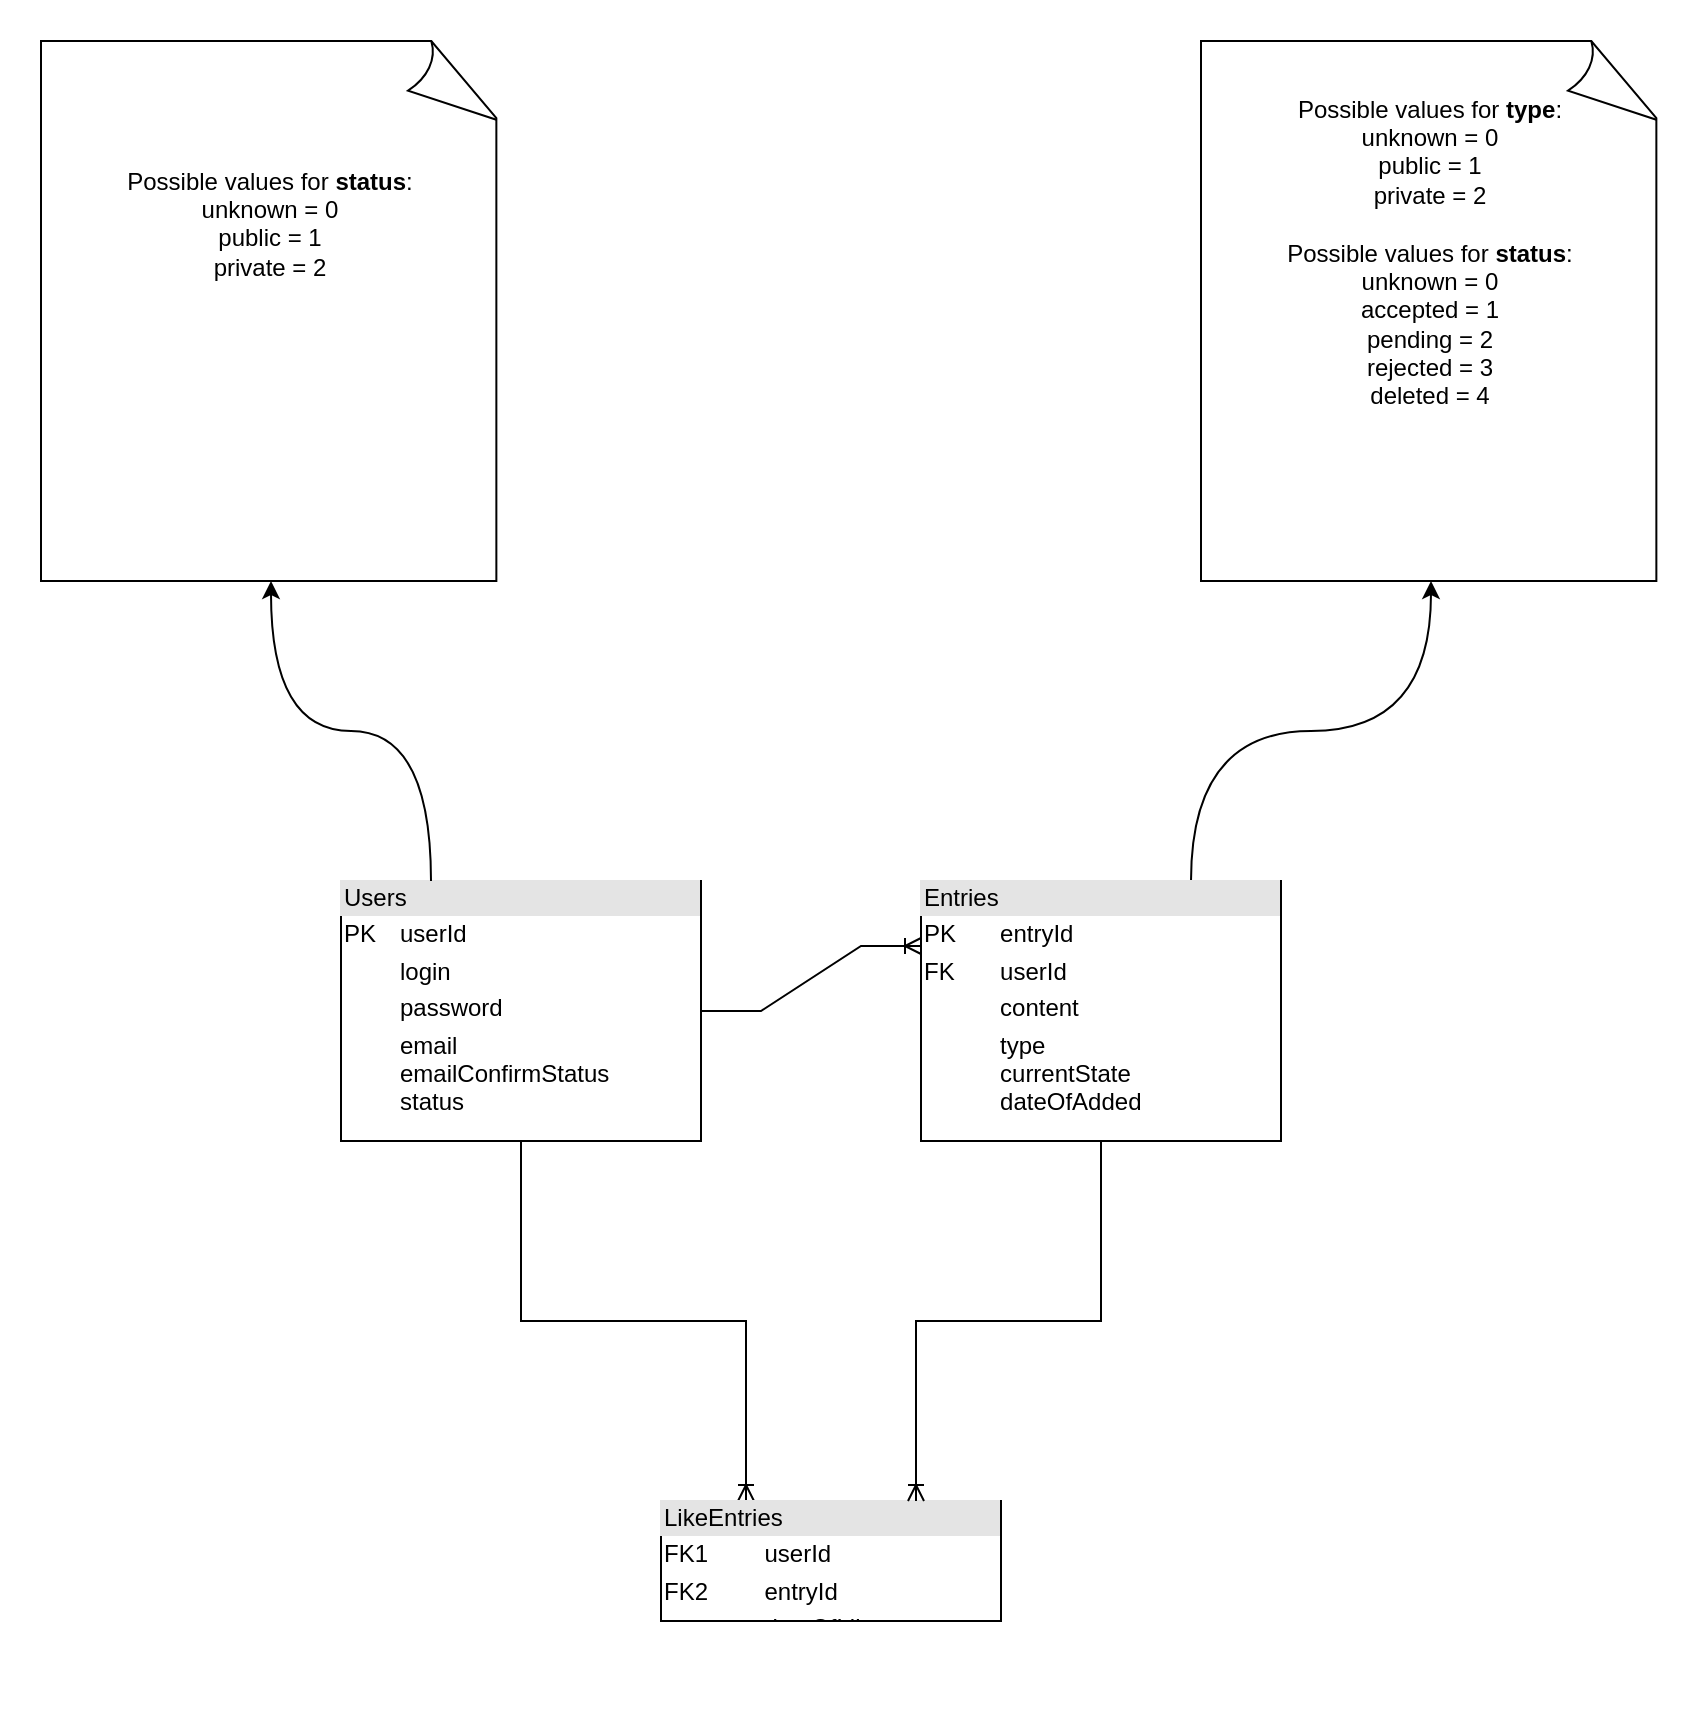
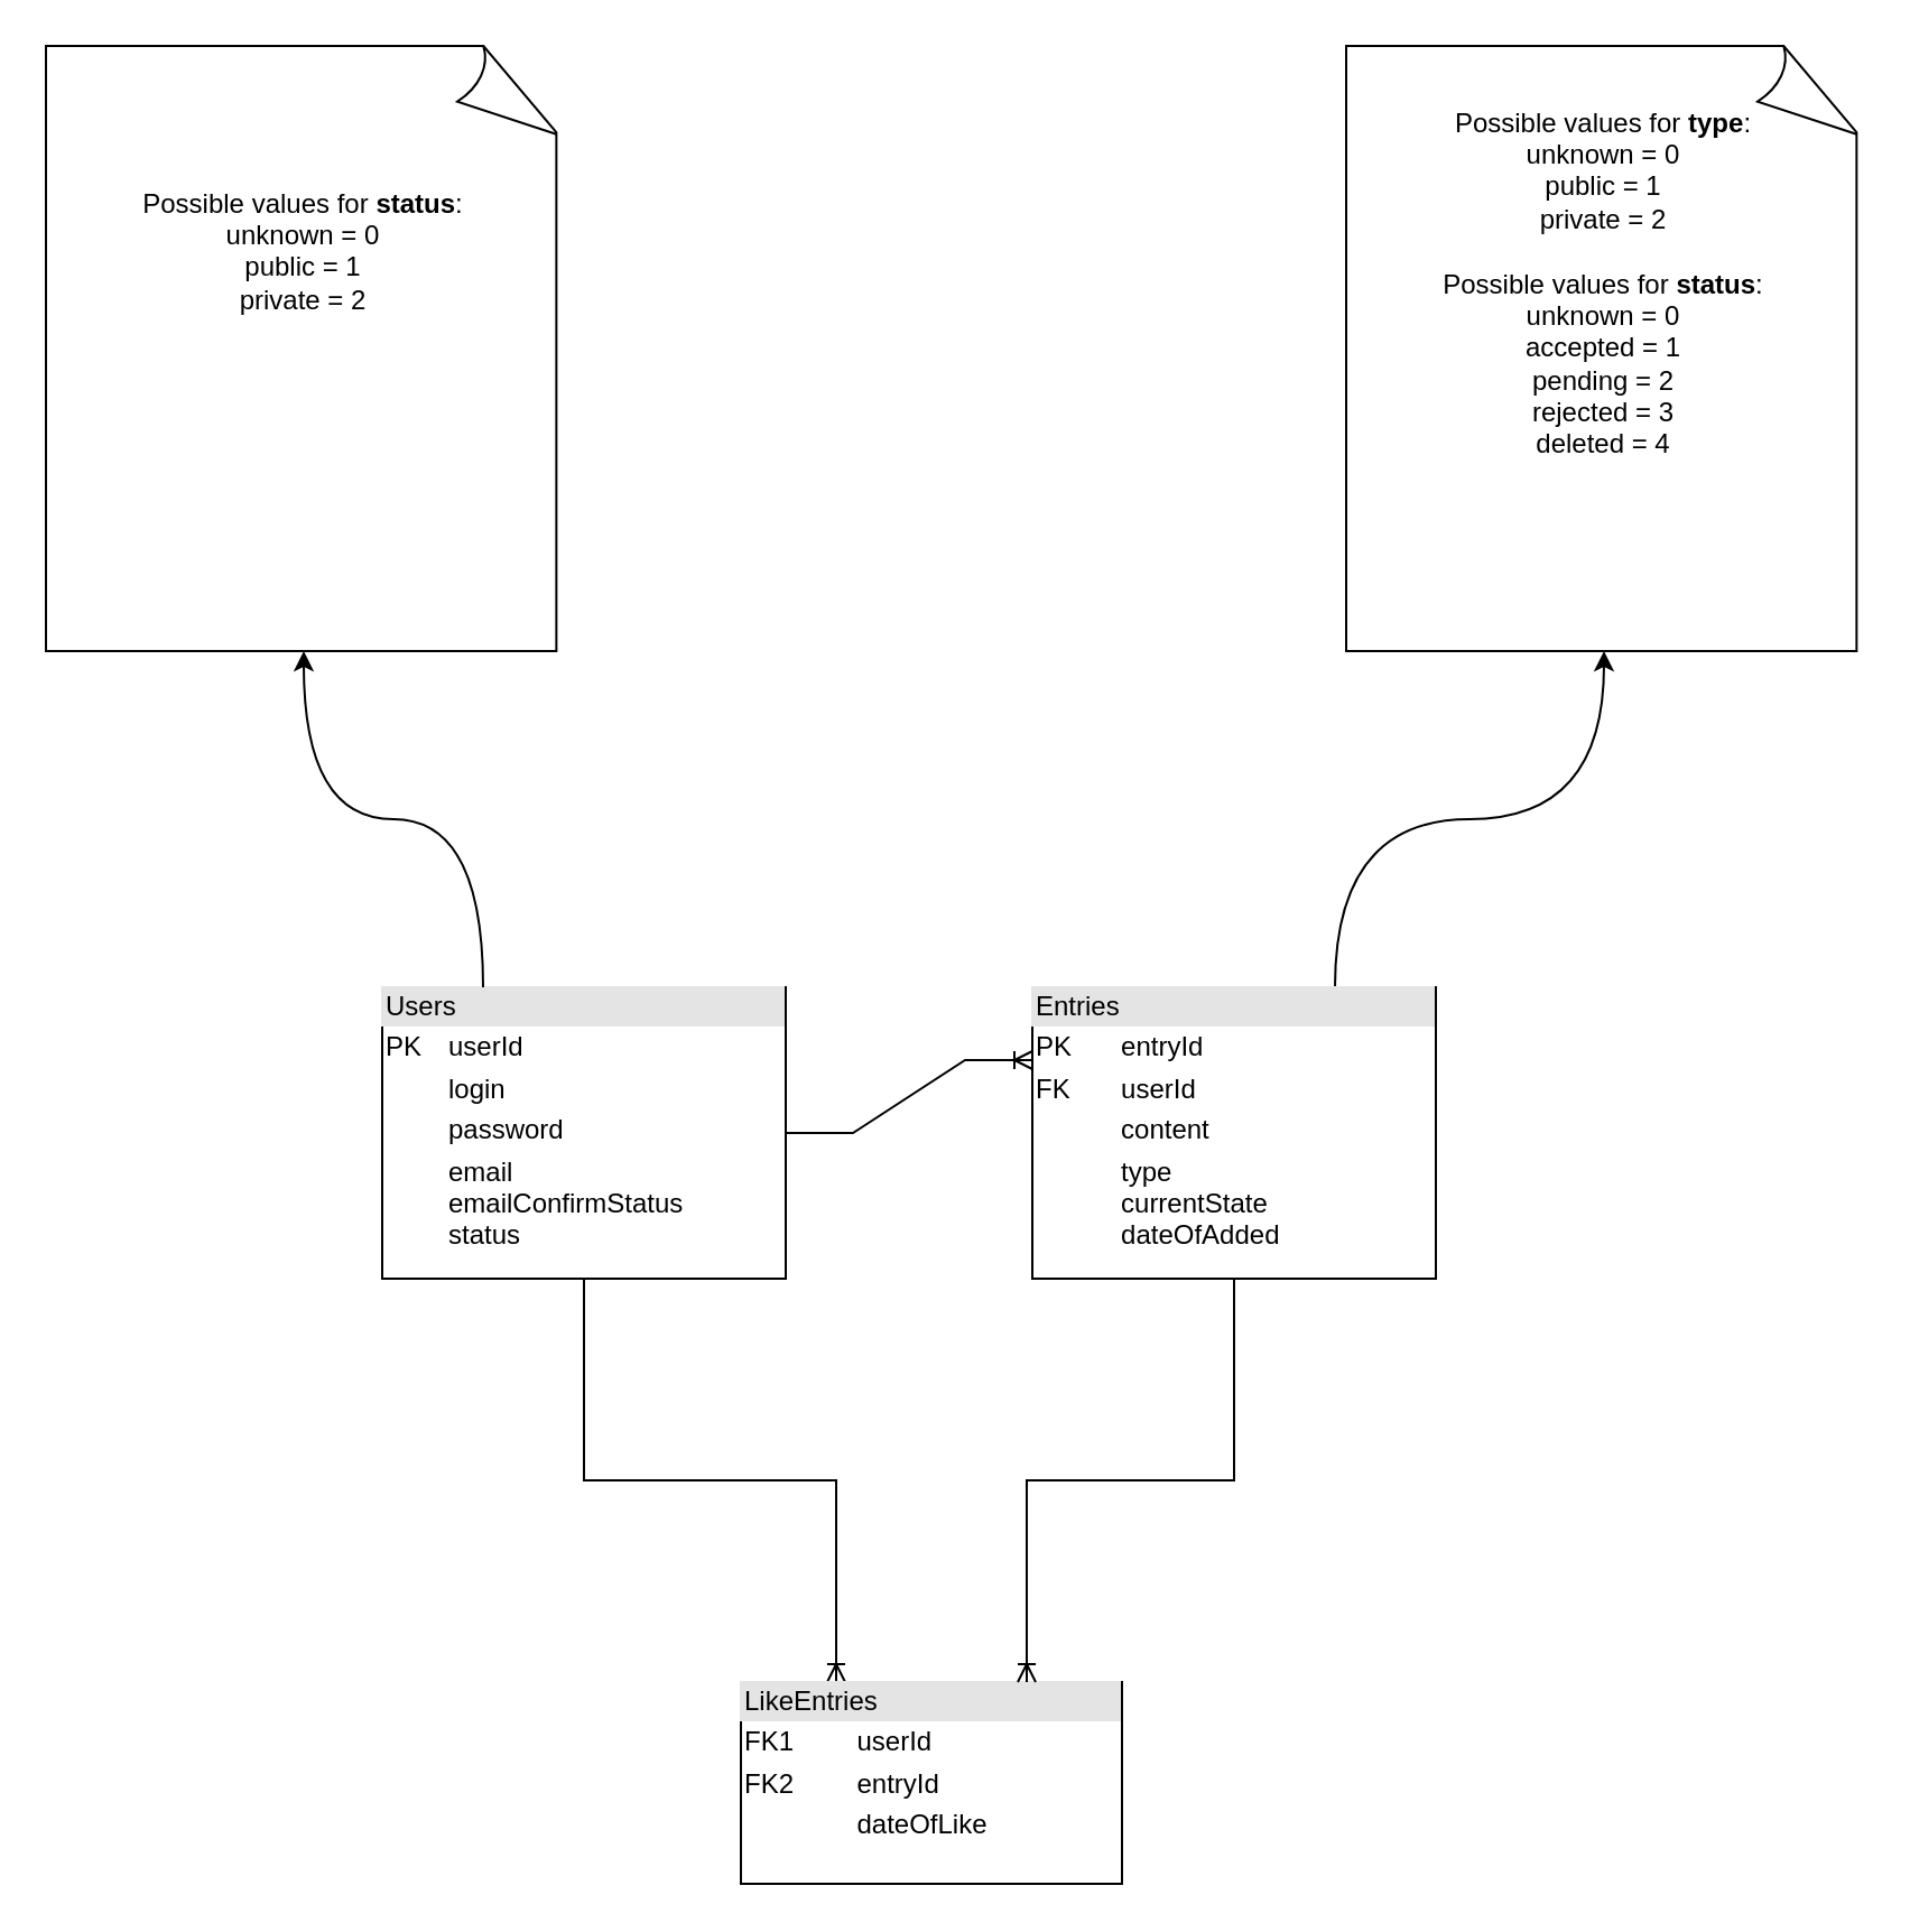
  <mxCell id="0" />
  <mxCell id="1" parent="0" />
  <mxCell id="2" style="edgeStyle=orthogonalEdgeStyle;rounded=0;orthogonalLoop=1;jettySize=auto;html=1;exitX=0.5;exitY=1;exitDx=0;exitDy=0;entryX=0.25;entryY=0;entryDx=0;entryDy=0;endArrow=ERoneToMany;endFill=0;startArrow=none;startFill=0;" edge="1" parent="1" source="3" target="6"><mxGeometry relative="1" as="geometry" /></mxCell>
  <mxCell id="3" value="&lt;div style=&quot;box-sizing: border-box ; width: 100% ; background: #e4e4e4 ; padding: 2px&quot;&gt;Users&lt;/div&gt;&lt;table style=&quot;width: 100% ; font-size: 1em&quot; cellspacing=&quot;0&quot; cellpadding=&quot;2&quot;&gt;&lt;tbody&gt;&lt;tr&gt;&lt;td&gt;PK&lt;/td&gt;&lt;td&gt;userId&lt;/td&gt;&lt;/tr&gt;&lt;tr&gt;&lt;td&gt;&lt;br&gt;&lt;/td&gt;&lt;td&gt;login&lt;br&gt;&lt;/td&gt;&lt;/tr&gt;&lt;tr&gt;&lt;td&gt;&lt;br&gt;&lt;/td&gt;&lt;td&gt;password&lt;/td&gt;&lt;/tr&gt;&lt;tr&gt;&lt;td&gt;&lt;br&gt;&lt;/td&gt;&lt;td&gt;email&lt;br&gt;emailConfirmStatus&lt;br&gt;status&lt;br&gt;&lt;/td&gt;&lt;/tr&gt;&lt;/tbody&gt;&lt;/table&gt;" style="verticalAlign=top;align=left;overflow=fill;html=1;" parent="1" vertex="1"><mxGeometry x="170" y="440" width="180" height="130" as="geometry" /></mxCell>
  <mxCell id="4" style="edgeStyle=orthogonalEdgeStyle;rounded=0;orthogonalLoop=1;jettySize=auto;html=1;exitX=0.75;exitY=0;exitDx=0;exitDy=0;entryX=0.5;entryY=1;entryDx=0;entryDy=0;entryPerimeter=0;curved=1;" parent="1" source="5" target="7" edge="1"><mxGeometry relative="1" as="geometry" /></mxCell>
  <mxCell id="5" value="&lt;div style=&quot;box-sizing: border-box ; width: 100% ; background: #e4e4e4 ; padding: 2px&quot;&gt;Entries&lt;/div&gt;&lt;table style=&quot;width: 100% ; font-size: 1em&quot; cellspacing=&quot;0&quot; cellpadding=&quot;2&quot;&gt;&lt;tbody&gt;&lt;tr&gt;&lt;td&gt;PK&lt;/td&gt;&lt;td&gt;entryId&lt;/td&gt;&lt;/tr&gt;&lt;tr&gt;&lt;td&gt;FK&lt;/td&gt;&lt;td&gt;userId&lt;br&gt;&lt;/td&gt;&lt;/tr&gt;&lt;tr&gt;&lt;td&gt;&lt;br&gt;&lt;/td&gt;&lt;td&gt;content&lt;/td&gt;&lt;/tr&gt;&lt;tr&gt;&lt;td&gt;&lt;br&gt;&lt;/td&gt;&lt;td&gt;type&lt;br&gt;currentState&lt;br&gt;dateOfAdded&lt;br&gt;&lt;br&gt;&lt;/td&gt;&lt;/tr&gt;&lt;/tbody&gt;&lt;/table&gt;" style="verticalAlign=top;align=left;overflow=fill;html=1;" parent="1" vertex="1"><mxGeometry x="460" y="440" width="180" height="130" as="geometry" /></mxCell>
- <mxCell id="6" value="&lt;div style=&quot;box-sizing: border-box ; width: 100% ; background: #e4e4e4 ; padding: 2px&quot;&gt;LikeEntries&lt;br&gt;&lt;/div&gt;&lt;table style=&quot;width: 100% ; font-size: 1em&quot; cellspacing=&quot;0&quot; cellpadding=&quot;2&quot;&gt;&lt;tbody&gt;&lt;tr&gt;&lt;td&gt;FK1&lt;/td&gt;&lt;td&gt;userId&lt;/td&gt;&lt;/tr&gt;&lt;tr&gt;&lt;td&gt;FK2&lt;/td&gt;&lt;td&gt;entryId&lt;/td&gt;&lt;/tr&gt;&lt;tr&gt;&lt;td&gt;&lt;br&gt;&lt;/td&gt;&lt;td&gt;dateOfLike&lt;/td&gt;&lt;/tr&gt;&lt;/tbody&gt;&lt;/table&gt;" style="verticalAlign=top;align=left;overflow=fill;html=1;" parent="1" vertex="1"><mxGeometry x="330" y="750" width="170" height="60" as="geometry" /></mxCell>
+ <mxCell id="6" value="&lt;div style=&quot;box-sizing: border-box ; width: 100% ; background: #e4e4e4 ; padding: 2px&quot;&gt;LikeEntries&lt;br&gt;&lt;/div&gt;&lt;table style=&quot;width: 100% ; font-size: 1em&quot; cellspacing=&quot;0&quot; cellpadding=&quot;2&quot;&gt;&lt;tbody&gt;&lt;tr&gt;&lt;td&gt;FK1&lt;/td&gt;&lt;td&gt;userId&lt;/td&gt;&lt;/tr&gt;&lt;tr&gt;&lt;td&gt;FK2&lt;/td&gt;&lt;td&gt;entryId&lt;/td&gt;&lt;/tr&gt;&lt;tr&gt;&lt;td&gt;&lt;br&gt;&lt;/td&gt;&lt;td&gt;dateOfLike&lt;/td&gt;&lt;/tr&gt;&lt;/tbody&gt;&lt;/table&gt;" style="verticalAlign=top;align=left;overflow=fill;html=1;" parent="1" vertex="1"><mxGeometry x="330" y="750" width="170" height="90" as="geometry" /></mxCell>
  <mxCell id="7" value="&lt;div&gt;Possible values for &lt;b&gt;type&lt;/b&gt;:&lt;/div&gt;&lt;div&gt;unknown = 0&lt;br&gt;&lt;/div&gt;&lt;div&gt;public = 1&lt;br&gt;&lt;/div&gt;&lt;div&gt;private = 2&lt;br&gt;&lt;/div&gt;&lt;div&gt;&lt;br&gt;&lt;/div&gt;&lt;div&gt;Possible values for &lt;b&gt;status&lt;/b&gt;:&lt;/div&gt;&lt;div&gt;unknown = 0&lt;/div&gt;&lt;div&gt;accepted = 1&lt;/div&gt;&lt;div&gt;pending = 2&lt;/div&gt;&lt;div&gt;rejected = 3&lt;/div&gt;&lt;div&gt;deleted = 4&lt;br&gt;&lt;/div&gt;&lt;div&gt;&lt;br&gt;&lt;/div&gt;&lt;div&gt;&lt;br&gt;&lt;/div&gt;&lt;div&gt;&lt;br&gt;&lt;/div&gt;&lt;div&gt;&lt;br&gt;&lt;/div&gt;" style="whiteSpace=wrap;html=1;shape=mxgraph.basic.document" parent="1" vertex="1"><mxGeometry x="600" y="20" width="230" height="270" as="geometry" /></mxCell>
  <mxCell id="8" value="" style="edgeStyle=entityRelationEdgeStyle;fontSize=12;html=1;endArrow=ERoneToMany;rounded=0;entryX=0;entryY=0.25;entryDx=0;entryDy=0;exitX=1;exitY=0.5;exitDx=0;exitDy=0;" edge="1" parent="1" source="3" target="5"><mxGeometry width="100" height="100" relative="1" as="geometry"><mxPoint x="350" y="540" as="sourcePoint" /><mxPoint x="450" y="440" as="targetPoint" /></mxGeometry></mxCell>
  <mxCell id="9" value="&lt;div&gt;Possible values for &lt;b&gt;status&lt;/b&gt;:&lt;/div&gt;&lt;div&gt;unknown = 0&lt;br&gt;&lt;/div&gt;&lt;div&gt;public = 1&lt;br&gt;&lt;/div&gt;&lt;div&gt;private = 2&lt;br&gt;&lt;/div&gt;&lt;div&gt;&lt;br&gt;&lt;/div&gt;&lt;br&gt;&lt;div&gt;&lt;br&gt;&lt;/div&gt;&lt;div&gt;&lt;br&gt;&lt;/div&gt;&lt;div&gt;&lt;br&gt;&lt;/div&gt;&lt;div&gt;&lt;br&gt;&lt;/div&gt;" style="whiteSpace=wrap;html=1;shape=mxgraph.basic.document" vertex="1" parent="1"><mxGeometry x="20" y="20" width="230" height="270" as="geometry" /></mxCell>
  <mxCell id="10" style="edgeStyle=orthogonalEdgeStyle;rounded=0;orthogonalLoop=1;jettySize=auto;html=1;exitX=0.25;exitY=0;exitDx=0;exitDy=0;entryX=0.5;entryY=1;entryDx=0;entryDy=0;entryPerimeter=0;curved=1;" edge="1" parent="1" source="3" target="9"><mxGeometry relative="1" as="geometry"><mxPoint x="220" y="420" as="sourcePoint" /><mxPoint x="340" y="270" as="targetPoint" /></mxGeometry></mxCell>
  <mxCell id="11" style="edgeStyle=orthogonalEdgeStyle;rounded=0;orthogonalLoop=1;jettySize=auto;html=1;exitX=0.5;exitY=1;exitDx=0;exitDy=0;entryX=0.75;entryY=0;entryDx=0;entryDy=0;endArrow=ERoneToMany;endFill=0;startArrow=none;startFill=0;" edge="1" parent="1" source="5" target="6"><mxGeometry relative="1" as="geometry"><mxPoint x="358.75" y="520" as="sourcePoint" /><mxPoint x="471.25" y="700" as="targetPoint" /></mxGeometry></mxCell>
